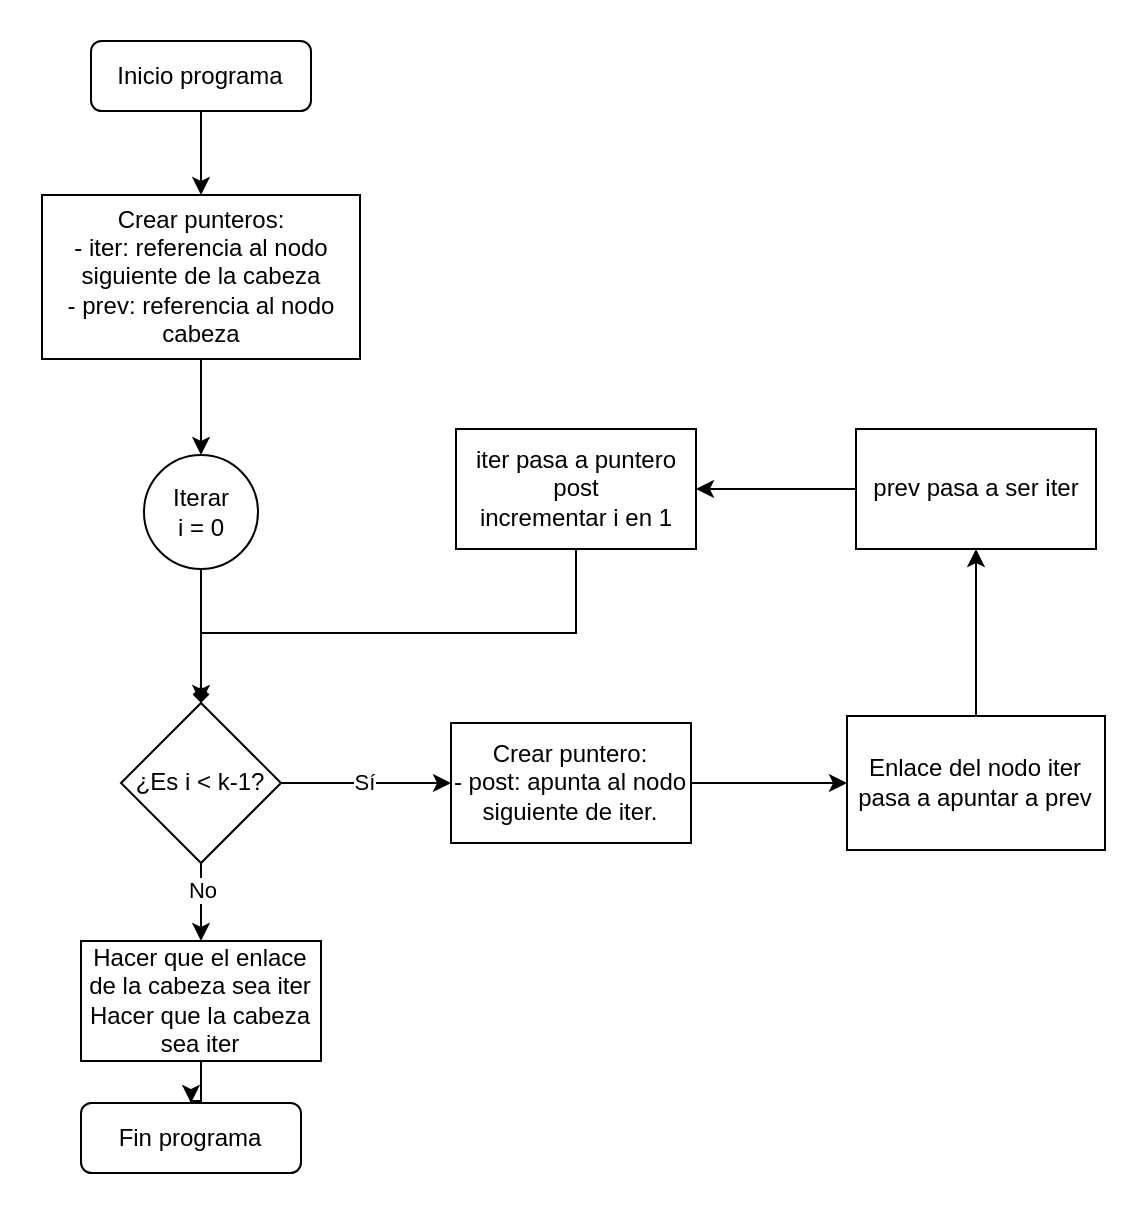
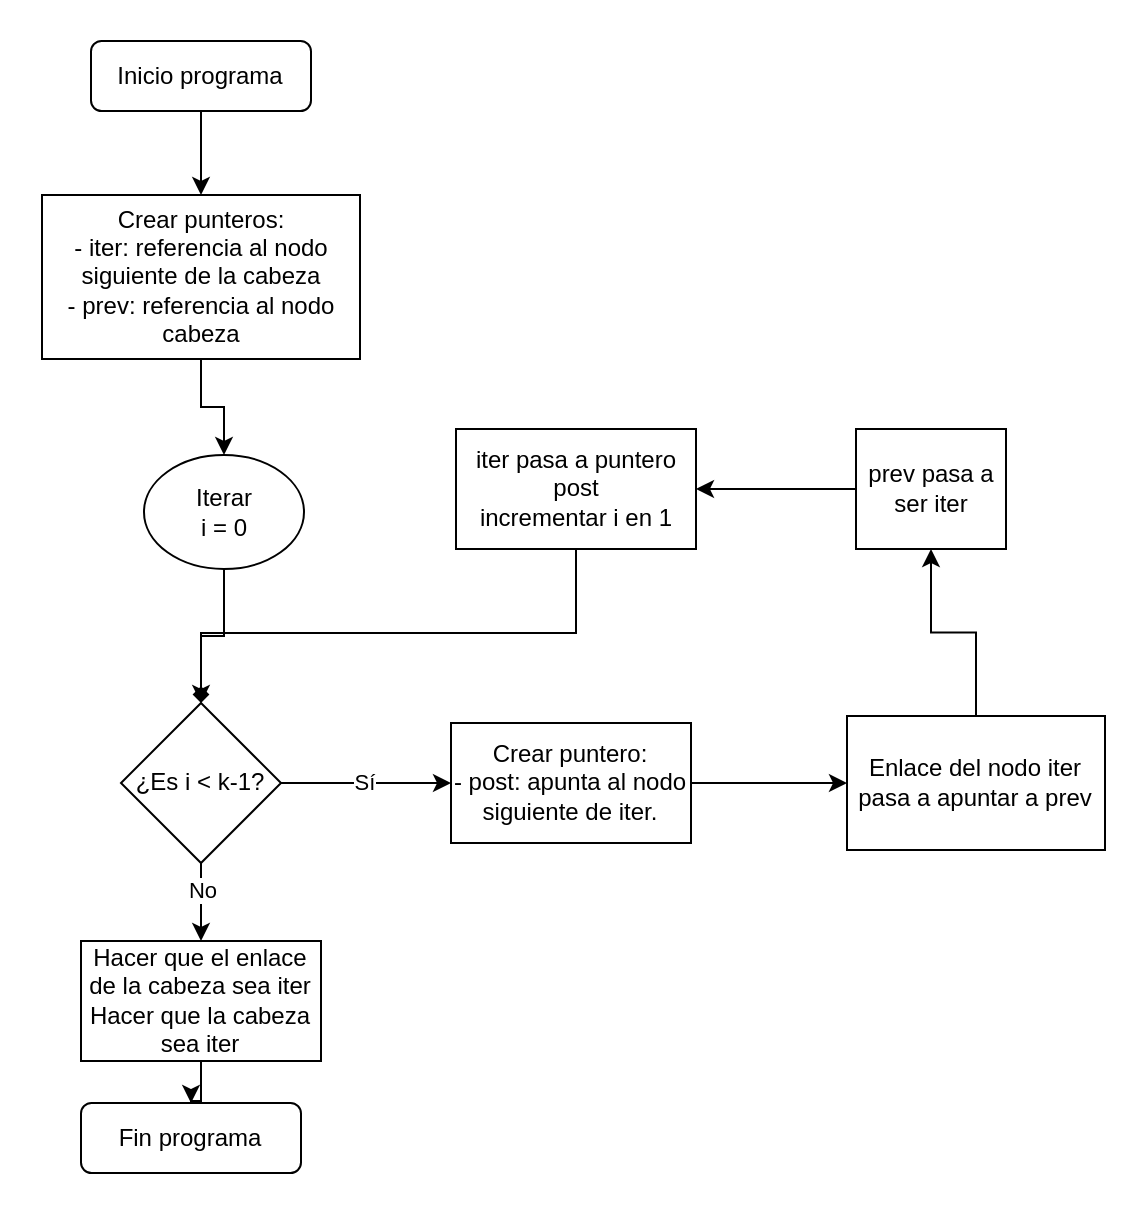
  <mxCell id="0" />
  <mxCell id="1" parent="0" />
  <mxCell id="2" value="" style="edgeStyle=orthogonalEdgeStyle;rounded=0;orthogonalLoop=1;jettySize=auto;html=1;" edge="1" parent="1" source="3" target="7"><mxGeometry relative="1" as="geometry" /></mxCell>
  <mxCell id="3" value="&lt;div&gt;Crear punteros:&lt;/div&gt;&lt;div&gt;- iter: referencia al nodo siguiente de la cabeza&lt;/div&gt;&lt;div&gt;- prev: referencia al nodo cabeza&lt;/div&gt;" style="rounded=0;whiteSpace=wrap;html=1;" vertex="1" parent="1"><mxGeometry x="20.5" y="97" width="159" height="82" as="geometry" /></mxCell>
  <mxCell id="4" value="" style="edgeStyle=orthogonalEdgeStyle;rounded=0;orthogonalLoop=1;jettySize=auto;html=1;" edge="1" parent="1" source="5" target="3"><mxGeometry relative="1" as="geometry" /></mxCell>
  <mxCell id="5" value="&lt;div&gt;Inicio programa&lt;/div&gt;" style="rounded=1;whiteSpace=wrap;html=1;" vertex="1" parent="1"><mxGeometry x="45" y="20" width="110" height="35" as="geometry" /></mxCell>
  <mxCell id="6" value="" style="edgeStyle=orthogonalEdgeStyle;rounded=0;orthogonalLoop=1;jettySize=auto;html=1;endArrow=diamond;" edge="1" parent="1" source="7" target="12"><mxGeometry relative="1" as="geometry" /></mxCell>
- <mxCell id="7" value="&lt;div&gt;Iterar&lt;/div&gt;&lt;div&gt;i = 0&lt;/div&gt;" style="ellipse;whiteSpace=wrap;html=1;aspect=fixed;" vertex="1" parent="1"><mxGeometry x="71.5" y="227" width="57" height="57" as="geometry" /></mxCell>
+ <mxCell id="7" value="&lt;div&gt;Iterar&lt;/div&gt;&lt;div&gt;i = 0&lt;/div&gt;" style="ellipse;whiteSpace=wrap;html=1;aspect=fixed;" vertex="1" parent="1"><mxGeometry x="71.5" y="227" width="80" height="57" as="geometry" /></mxCell>
  <mxCell id="8" value="" style="edgeStyle=orthogonalEdgeStyle;rounded=0;orthogonalLoop=1;jettySize=auto;html=1;" edge="1" parent="1" source="12" target="14"><mxGeometry relative="1" as="geometry" /></mxCell>
  <mxCell id="9" value="No" style="edgeLabel;html=1;align=center;verticalAlign=middle;resizable=0;points=[];" vertex="1" connectable="0" parent="8"><mxGeometry x="-0.366" relative="1" as="geometry"><mxPoint as="offset" /></mxGeometry></mxCell>
  <mxCell id="10" value="" style="edgeStyle=orthogonalEdgeStyle;rounded=0;orthogonalLoop=1;jettySize=auto;html=1;" edge="1" parent="1" source="12" target="17"><mxGeometry relative="1" as="geometry" /></mxCell>
  <mxCell id="11" value="Sí" style="edgeLabel;html=1;align=center;verticalAlign=middle;resizable=0;points=[];" vertex="1" connectable="0" parent="10"><mxGeometry x="-0.033" y="1" relative="1" as="geometry"><mxPoint as="offset" /></mxGeometry></mxCell>
  <mxCell id="12" value="¿Es i &amp;lt; k-1?" style="rhombus;whiteSpace=wrap;html=1;" vertex="1" parent="1"><mxGeometry x="60" y="351" width="80" height="80" as="geometry" /></mxCell>
  <mxCell id="13" value="" style="edgeStyle=orthogonalEdgeStyle;rounded=0;orthogonalLoop=1;jettySize=auto;html=1;" edge="1" parent="1" source="14" target="15"><mxGeometry relative="1" as="geometry" /></mxCell>
  <mxCell id="14" value="&lt;div&gt;Hacer que el enlace de la cabeza sea iter&lt;/div&gt;&lt;div&gt;Hacer que la cabeza sea iter&lt;/div&gt;" style="whiteSpace=wrap;html=1;" vertex="1" parent="1"><mxGeometry x="40" y="470" width="120" height="60" as="geometry" /></mxCell>
  <mxCell id="15" value="Fin programa" style="rounded=1;whiteSpace=wrap;html=1;" vertex="1" parent="1"><mxGeometry x="40" y="551" width="110" height="35" as="geometry" /></mxCell>
  <mxCell id="16" value="" style="edgeStyle=orthogonalEdgeStyle;rounded=0;orthogonalLoop=1;jettySize=auto;html=1;" edge="1" parent="1" source="17" target="19"><mxGeometry relative="1" as="geometry" /></mxCell>
  <mxCell id="17" value="&lt;div&gt;Crear puntero:&lt;/div&gt;&lt;div&gt;- post: apunta al nodo siguiente de iter.&lt;/div&gt;" style="whiteSpace=wrap;html=1;" vertex="1" parent="1"><mxGeometry x="225" y="361" width="120" height="60" as="geometry" /></mxCell>
  <mxCell id="18" value="" style="edgeStyle=orthogonalEdgeStyle;rounded=0;orthogonalLoop=1;jettySize=auto;html=1;" edge="1" parent="1" source="19" target="21"><mxGeometry relative="1" as="geometry" /></mxCell>
  <mxCell id="19" value="Enlace del nodo iter pasa a apuntar a prev" style="whiteSpace=wrap;html=1;" vertex="1" parent="1"><mxGeometry x="423" y="357.5" width="129" height="67" as="geometry" /></mxCell>
  <mxCell id="20" value="" style="edgeStyle=orthogonalEdgeStyle;rounded=0;orthogonalLoop=1;jettySize=auto;html=1;" edge="1" parent="1" source="21" target="23"><mxGeometry relative="1" as="geometry" /></mxCell>
- <mxCell id="21" value="prev pasa a ser iter" style="whiteSpace=wrap;html=1;" vertex="1" parent="1"><mxGeometry x="427.5" y="214" width="120" height="60" as="geometry" /></mxCell>
+ <mxCell id="21" value="prev pasa a ser iter" style="whiteSpace=wrap;html=1;" vertex="1" parent="1"><mxGeometry x="427.5" y="214" width="75" height="60" as="geometry" /></mxCell>
  <mxCell id="22" style="edgeStyle=orthogonalEdgeStyle;rounded=0;orthogonalLoop=1;jettySize=auto;html=1;entryX=0.5;entryY=0;entryDx=0;entryDy=0;" edge="1" parent="1" source="23" target="12"><mxGeometry relative="1" as="geometry"><Array as="points"><mxPoint x="288" y="316" /><mxPoint x="100" y="316" /></Array></mxGeometry></mxCell>
  <mxCell id="23" value="&lt;div&gt;iter pasa a puntero post&lt;/div&gt;&lt;div&gt;incrementar i en 1&lt;/div&gt;" style="whiteSpace=wrap;html=1;" vertex="1" parent="1"><mxGeometry x="227.5" y="214" width="120" height="60" as="geometry" /></mxCell>
